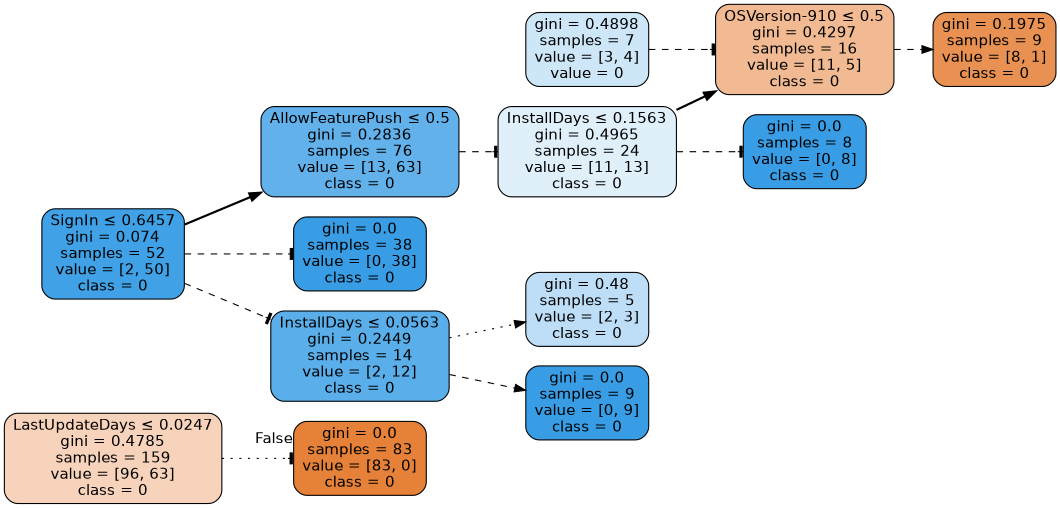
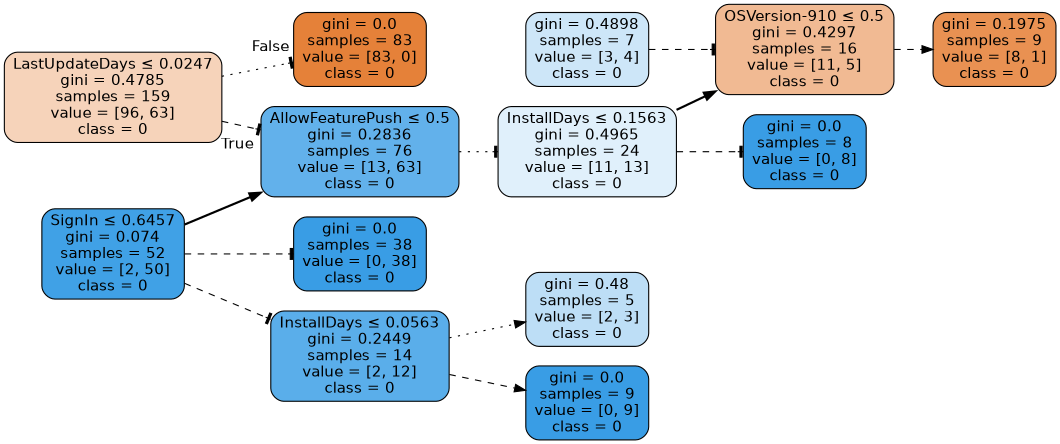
  digraph {
    rankdir=LR
    node [color=black fillcolor="#399de5ff" fontname=helvetica shape=box style="filled, rounded"]
    edge [arrowhead=tee fontname=helvetica style=dashed]
    n1 [fillcolor="#e5813958" label=<LastUpdateDays &le; 0.0247<br/>gini = 0.4785<br/>samples = 159<br/>value = [96, 63]<br/>class = 0>]
    n2 [fillcolor="#399de5ca" label=<AllowFeaturePush &le; 0.5<br/>gini = 0.2836<br/>samples = 76<br/>value = [13, 63]<br/>class = 0>]
    n3 [fillcolor="#e58139ff" label=<gini = 0.0<br/>samples = 83<br/>value = [83, 0]<br/>class = 0>]
    n4 [fillcolor="#399de527" label=<InstallDays &le; 0.1563<br/>gini = 0.4965<br/>samples = 24<br/>value = [11, 13]<br/>class = 0>]
    n5 [fillcolor="#e581398b" label=<OSVersion-910 &le; 0.5<br/>gini = 0.4297<br/>samples = 16<br/>value = [11, 5]<br/>class = 0>]
    n6 [label=<gini = 0.0<br/>samples = 8<br/>value = [0, 8]<br/>class = 0>]
    n7 [fillcolor="#399de5f5" label=<SignIn &le; 0.6457<br/>gini = 0.074<br/>samples = 52<br/>value = [2, 50]<br/>class = 0>]
    n8 [label=<gini = 0.0<br/>samples = 38<br/>value = [0, 38]<br/>class = 0>]
    n9 [fillcolor="#399de5d4" label=<InstallDays &le; 0.0563<br/>gini = 0.2449<br/>samples = 14<br/>value = [2, 12]<br/>class = 0>]
    n10 [fillcolor="#e58139df" label=<gini = 0.1975<br/>samples = 9<br/>value = [8, 1]<br/>class = 0>]
-   n11 [fillcolor="#399de540" label=<gini = 0.4898<br/>samples = 7<br/>value = [3, 4]<br/>value = 0>]
+   n11 [fillcolor="#399de540" label=<gini = 0.4898<br/>samples = 7<br/>value = [3, 4]<br/>class = 0>]
    n12 [fillcolor="#399de555" label=<gini = 0.48<br/>samples = 5<br/>value = [2, 3]<br/>class = 0>]
    n13 [label=<gini = 0.0<br/>samples = 9<br/>value = [0, 9]<br/>class = 0>]
+   n1 -> n2 [headlabel=True labelangle=45 labeldistance=2.5]
    n1 -> n3 [headlabel=False labelangle=-45 labeldistance=2.5 style=dotted]
-   n2 -> n4
+   n2 -> n4 [style=dotted]
    n4 -> n5 [arrowhead=normal style=bold]
    n4 -> n6
    n5 -> n10 [arrowhead=normal]
    n7 -> n2 [arrowhead=normal style=bold]
    n7 -> n8
    n7 -> n9
    n9 -> n12 [arrowhead=normal style=dotted]
    n9 -> n13 [arrowhead=normal]
    n11 -> n5
  }
